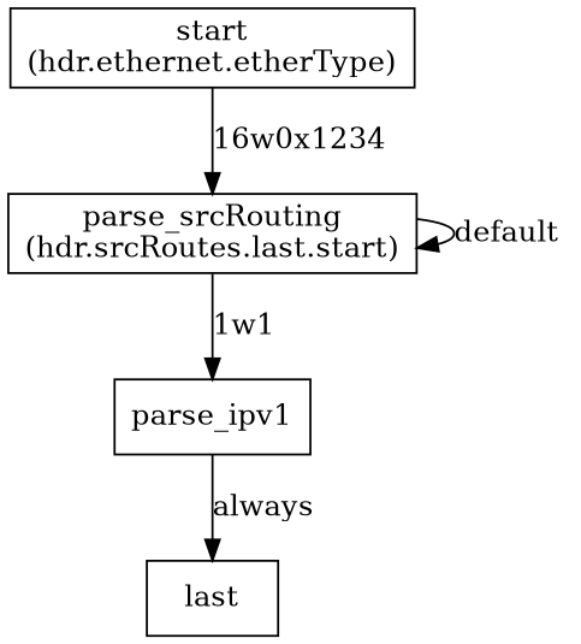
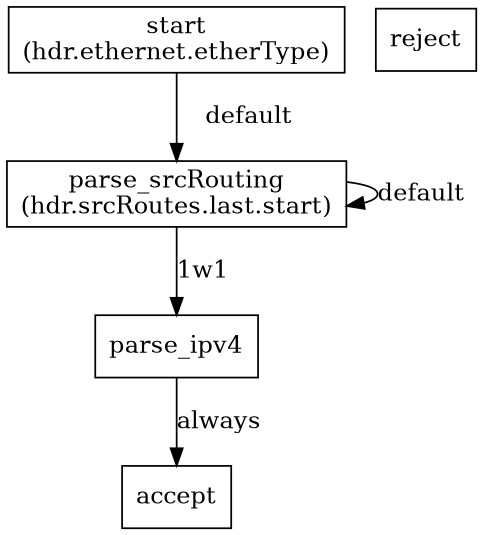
  digraph {
    node [shape=rectangle]
    n1 [label="start\n(hdr.ethernet.etherType)"]
    n2 [label="parse_srcRouting\n(hdr.srcRoutes.last.start)"]
-   n3 [label=parse_ipv1]
-   n4 [label=last]
-   n1 -> n2 [label="16w0x1234"]
+   n3 [label=parse_ipv4]
+   n4 [label=accept]
+   n5 [label=reject]
+   n1 -> n2 [label=default]
    n2 -> n2 [label=default]
    n2 -> n3 [label="1w1"]
    n3 -> n4 [label=always]
  }
